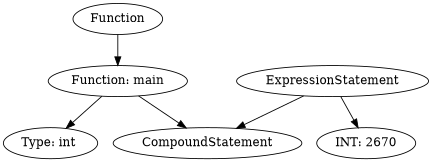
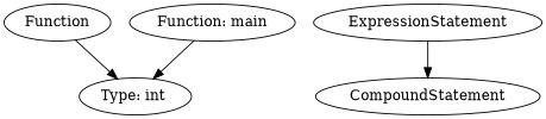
  digraph {
    n1 [label=Function]
    n2 [label="Function: main"]
    n3 [label="Type: int "]
    n4 [label=CompoundStatement]
    n5 [label=ExpressionStatement]
-   n6 [label="INT: 2670"]
-   n1 -> n2
+   n1 -> n3
    n2 -> n3
-   n2 -> n4
    n5 -> n4
-   n5 -> n6
  }
